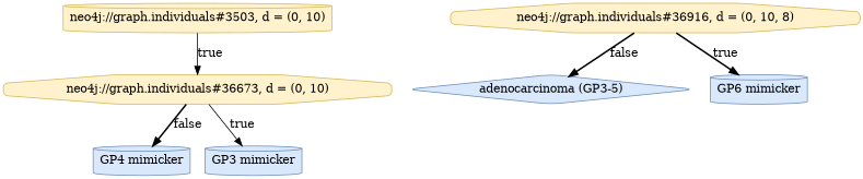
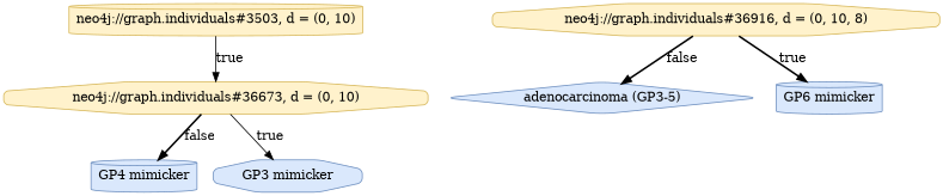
  digraph {
    fontname="Times-Roman"
    node [color="#6C8EBF" fillcolor="#DAE8FC" fontname="Times-Roman" shape=cylinder style="rounded,filled"]
    edge [style=bold]
    n1 [color="#D6B656" fillcolor="#FFF2CC" label="neo4j://graph.individuals#3503, d = (0, 10)"]
    n2 [color="#D6B656" fillcolor="#FFF2CC" label="neo4j://graph.individuals#36673, d = (0, 10)" shape=octagon]
    n3 [color="#D6B656" fillcolor="#FFF2CC" label="neo4j://graph.individuals#36916, d = (0, 10, 8)" shape=octagon]
    n4 [label="adenocarcinoma (GP3-5)" shape=diamond]
    n5 [label="GP6 mimicker"]
    n6 [label="GP4 mimicker"]
-   n7 [label="GP3 mimicker"]
+   n7 [label="GP3 mimicker" shape=octagon]
    n1 -> n2 [label=true style=solid]
    n2 -> n6 [label=false]
    n2 -> n7 [label=true style=solid]
    n3 -> n4 [label=false]
    n3 -> n5 [label=true]
  }
